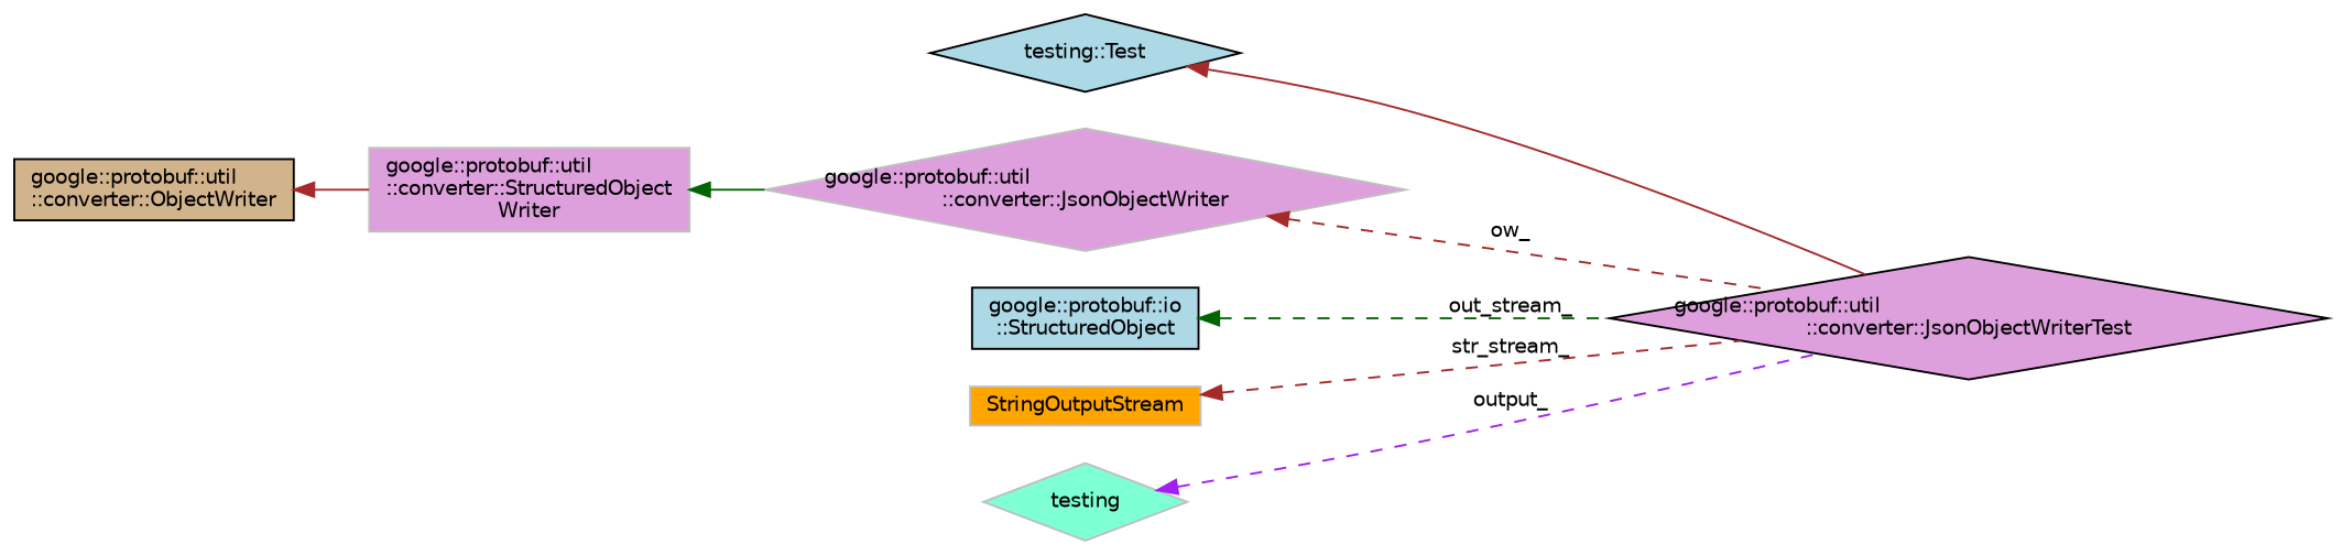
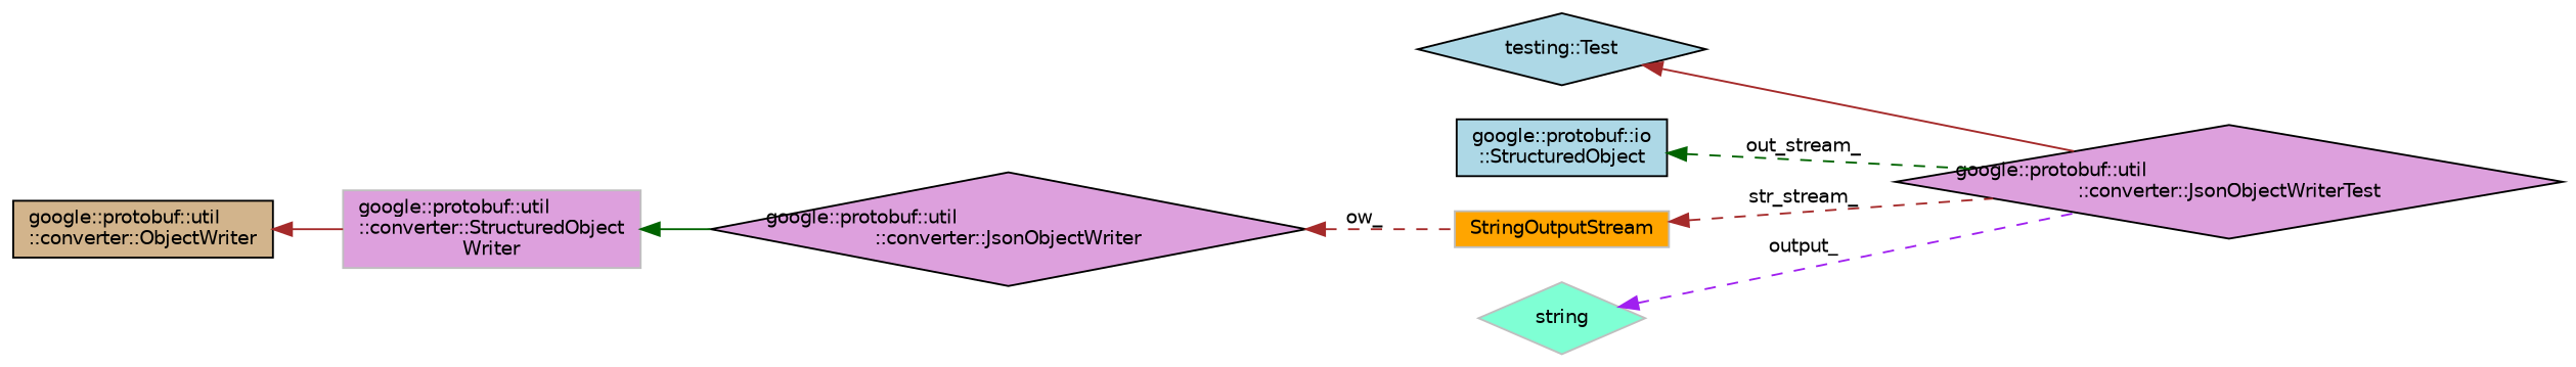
  digraph {
    rankdir=LR
    node [color=black fillcolor=plum fontname=Helvetica fontsize=10 shape=diamond style=filled]
    edge [color=brown dir=back fontname=Helvetica fontsize=10 labelfontname=Helvetica labelfontsize=10 style=dashed]
    n1 [fontcolor=black height=0.2 label="google::protobuf::util\l::converter::JsonObjectWriterTest" width=0.4]
    n2 [fillcolor=lightblue height=0.2 label="testing::Test" width=0.4]
-   n3 [color=grey75 height=0.2 label="google::protobuf::util\l::converter::JsonObjectWriter" width=0.4]
+   n3 [height=0.2 label="google::protobuf::util\l::converter::JsonObjectWriter" width=0.4]
    n4 [color=grey75 height=0.2 label="google::protobuf::util\l::converter::StructuredObject\lWriter" shape=box width=0.4]
    n5 [fillcolor=tan height=0.2 label="google::protobuf::util\l::converter::ObjectWriter" shape=box width=0.4]
    n6 [fillcolor=lightblue height=0.2 label="google::protobuf::io\l::StructuredObject" shape=box width=0.4]
    n7 [color=grey75 fillcolor=orange height=0.2 label=StringOutputStream shape=box width=0.4]
-   n8 [color=grey75 fillcolor=aquamarine height=0.2 label=testing width=0.4]
+   n8 [color=grey75 fillcolor=aquamarine height=0.2 label=string width=0.4]
    n2 -> n1 [style=solid]
-   n3 -> n1 [label=" ow_"]
+   n3 -> n7 [label=" ow_"]
    n4 -> n3 [color=darkgreen style=solid]
    n5 -> n4 [style=solid]
    n6 -> n1 [color=darkgreen label=" out_stream_"]
    n7 -> n1 [label=" str_stream_"]
    n8 -> n1 [color=purple label=" output_"]
  }
